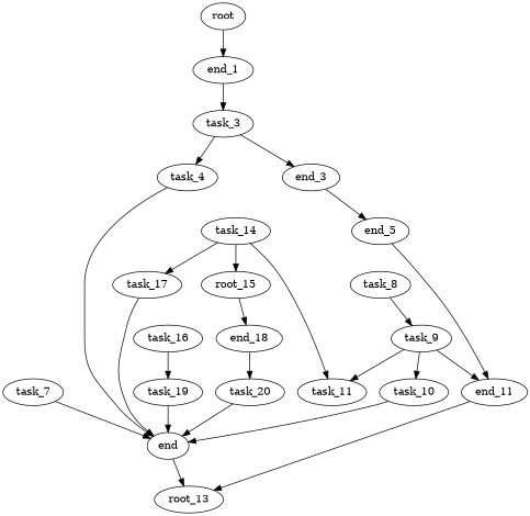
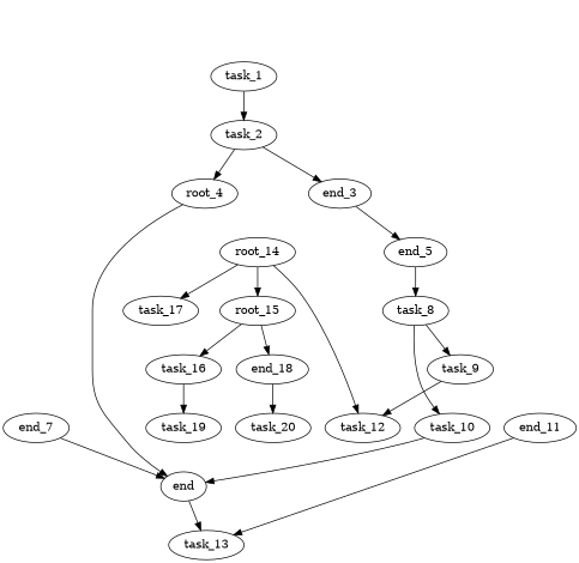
  digraph {
-   root
-   task_1 [label=end_1]
-   task_2 [label=task_3]
+   task_1
+   task_2
    n4 [label=end_3]
-   task_4
+   task_4 [label=root_4]
    n6 [label=end_5]
    end
    task_8
-   task_13 [label=root_13]
+   task_13
    task_9
    task_10
-   task_7
+   task_7 [label=end_7]
    n13 [label=end_11]
-   task_12 [label=task_11]
-   task_14
+   task_12
+   task_14 [label=root_14]
    n16 [label=root_15]
    task_17
    task_16
    n19 [label=end_18]
    task_19
    task_20
-   root -> task_1
    task_1 -> task_2
    task_2 -> n4
    task_2 -> task_4
    n4 -> n6
    task_4 -> end
-   n6 -> n13
+   n6 -> task_8
    end -> task_13
    task_8 -> task_9
-   task_9 -> task_10
-   task_9 -> n13
+   task_8 -> task_10
    task_9 -> task_12
    task_10 -> end
    task_7 -> end
    n13 -> task_13
    task_14 -> task_12
    task_14 -> n16
    task_14 -> task_17
+   n16 -> task_16
    n16 -> n19
-   task_17 -> end
    task_16 -> task_19
    n19 -> task_20
-   task_19 -> end
-   task_20 -> end
  }
